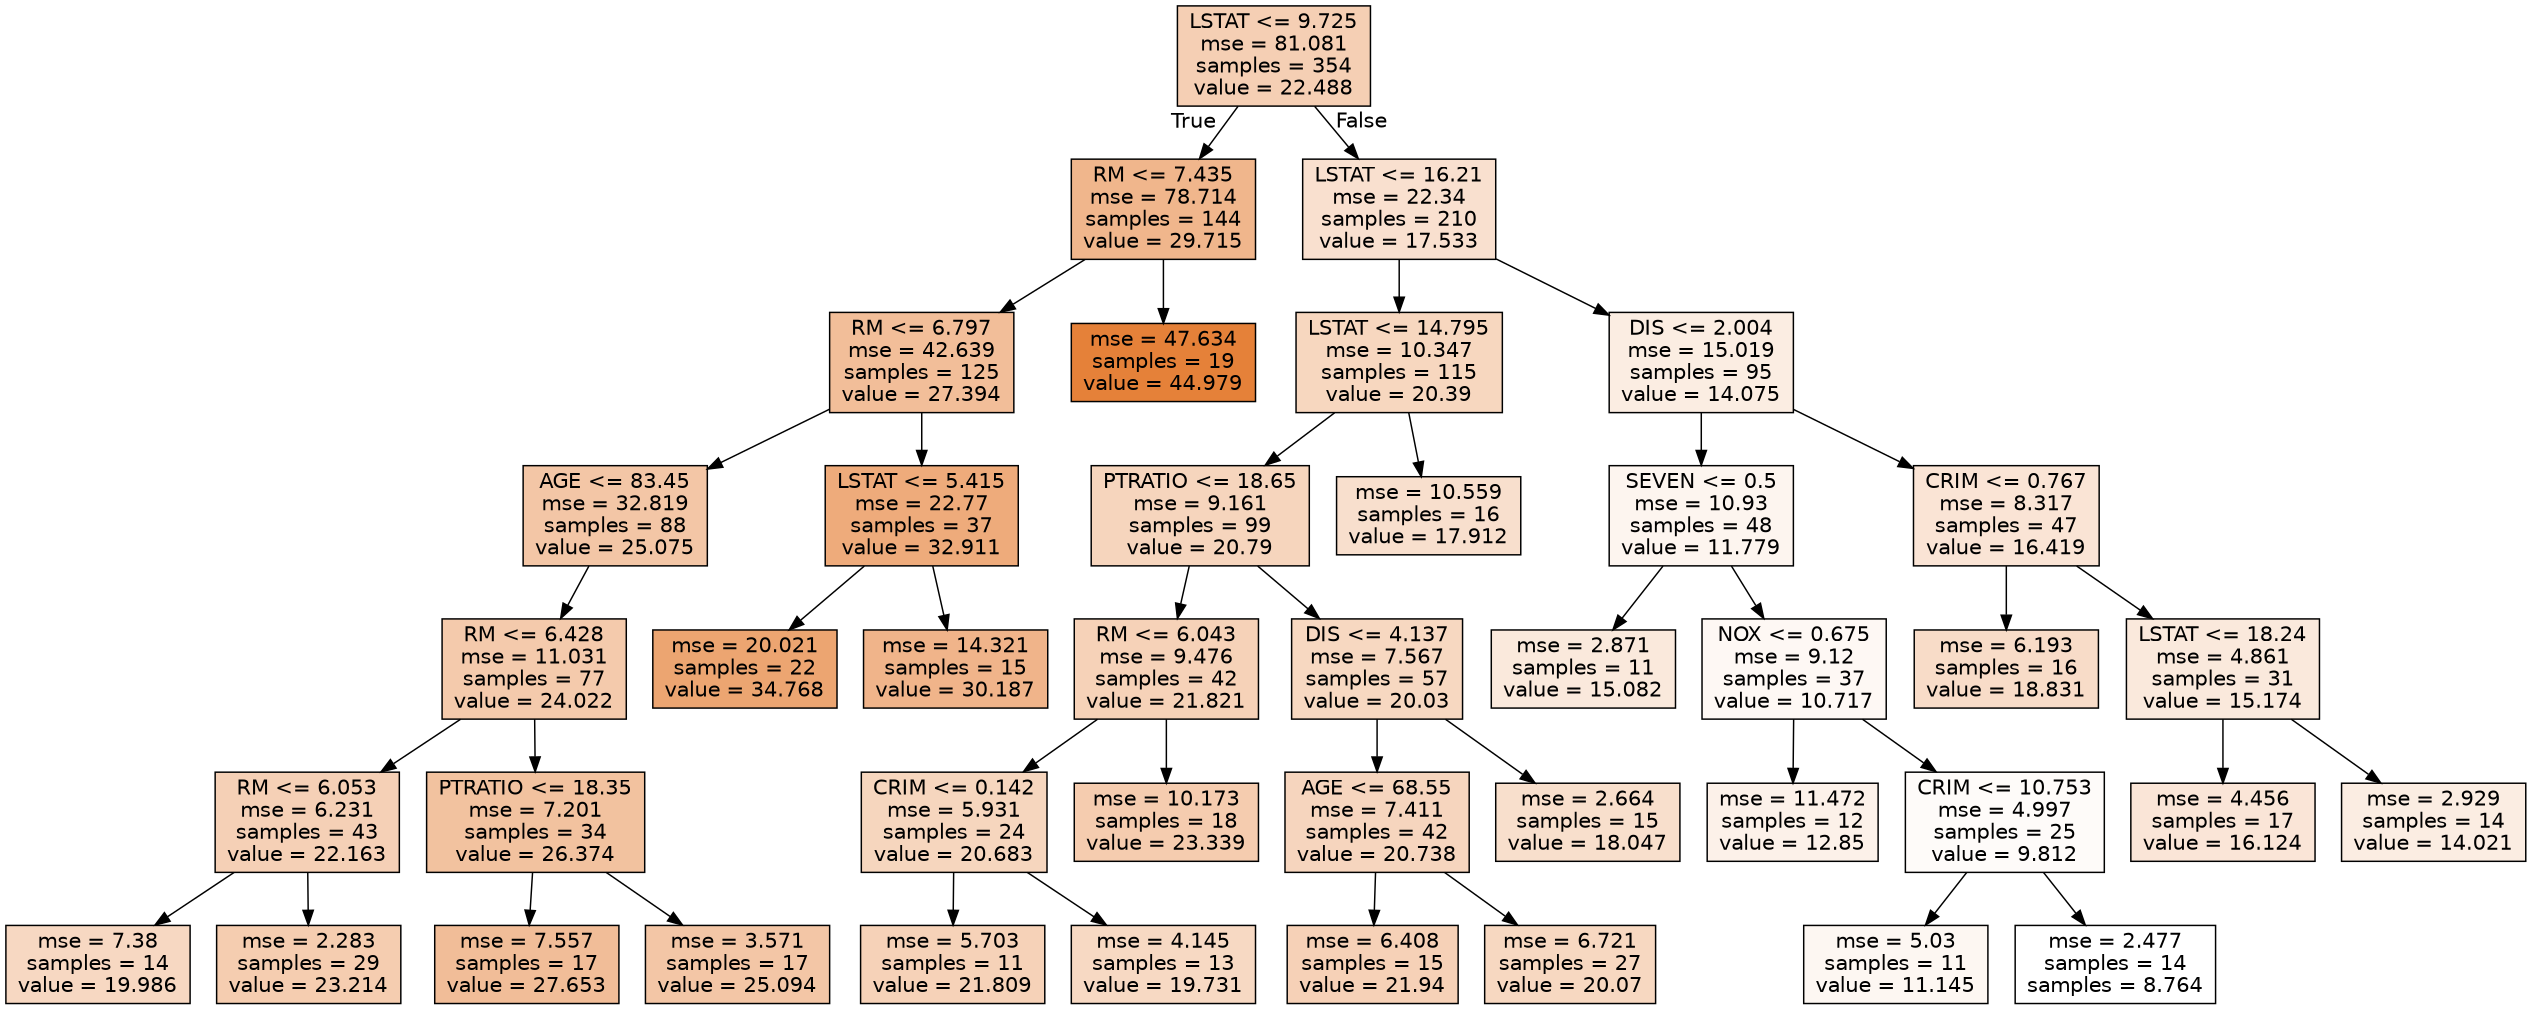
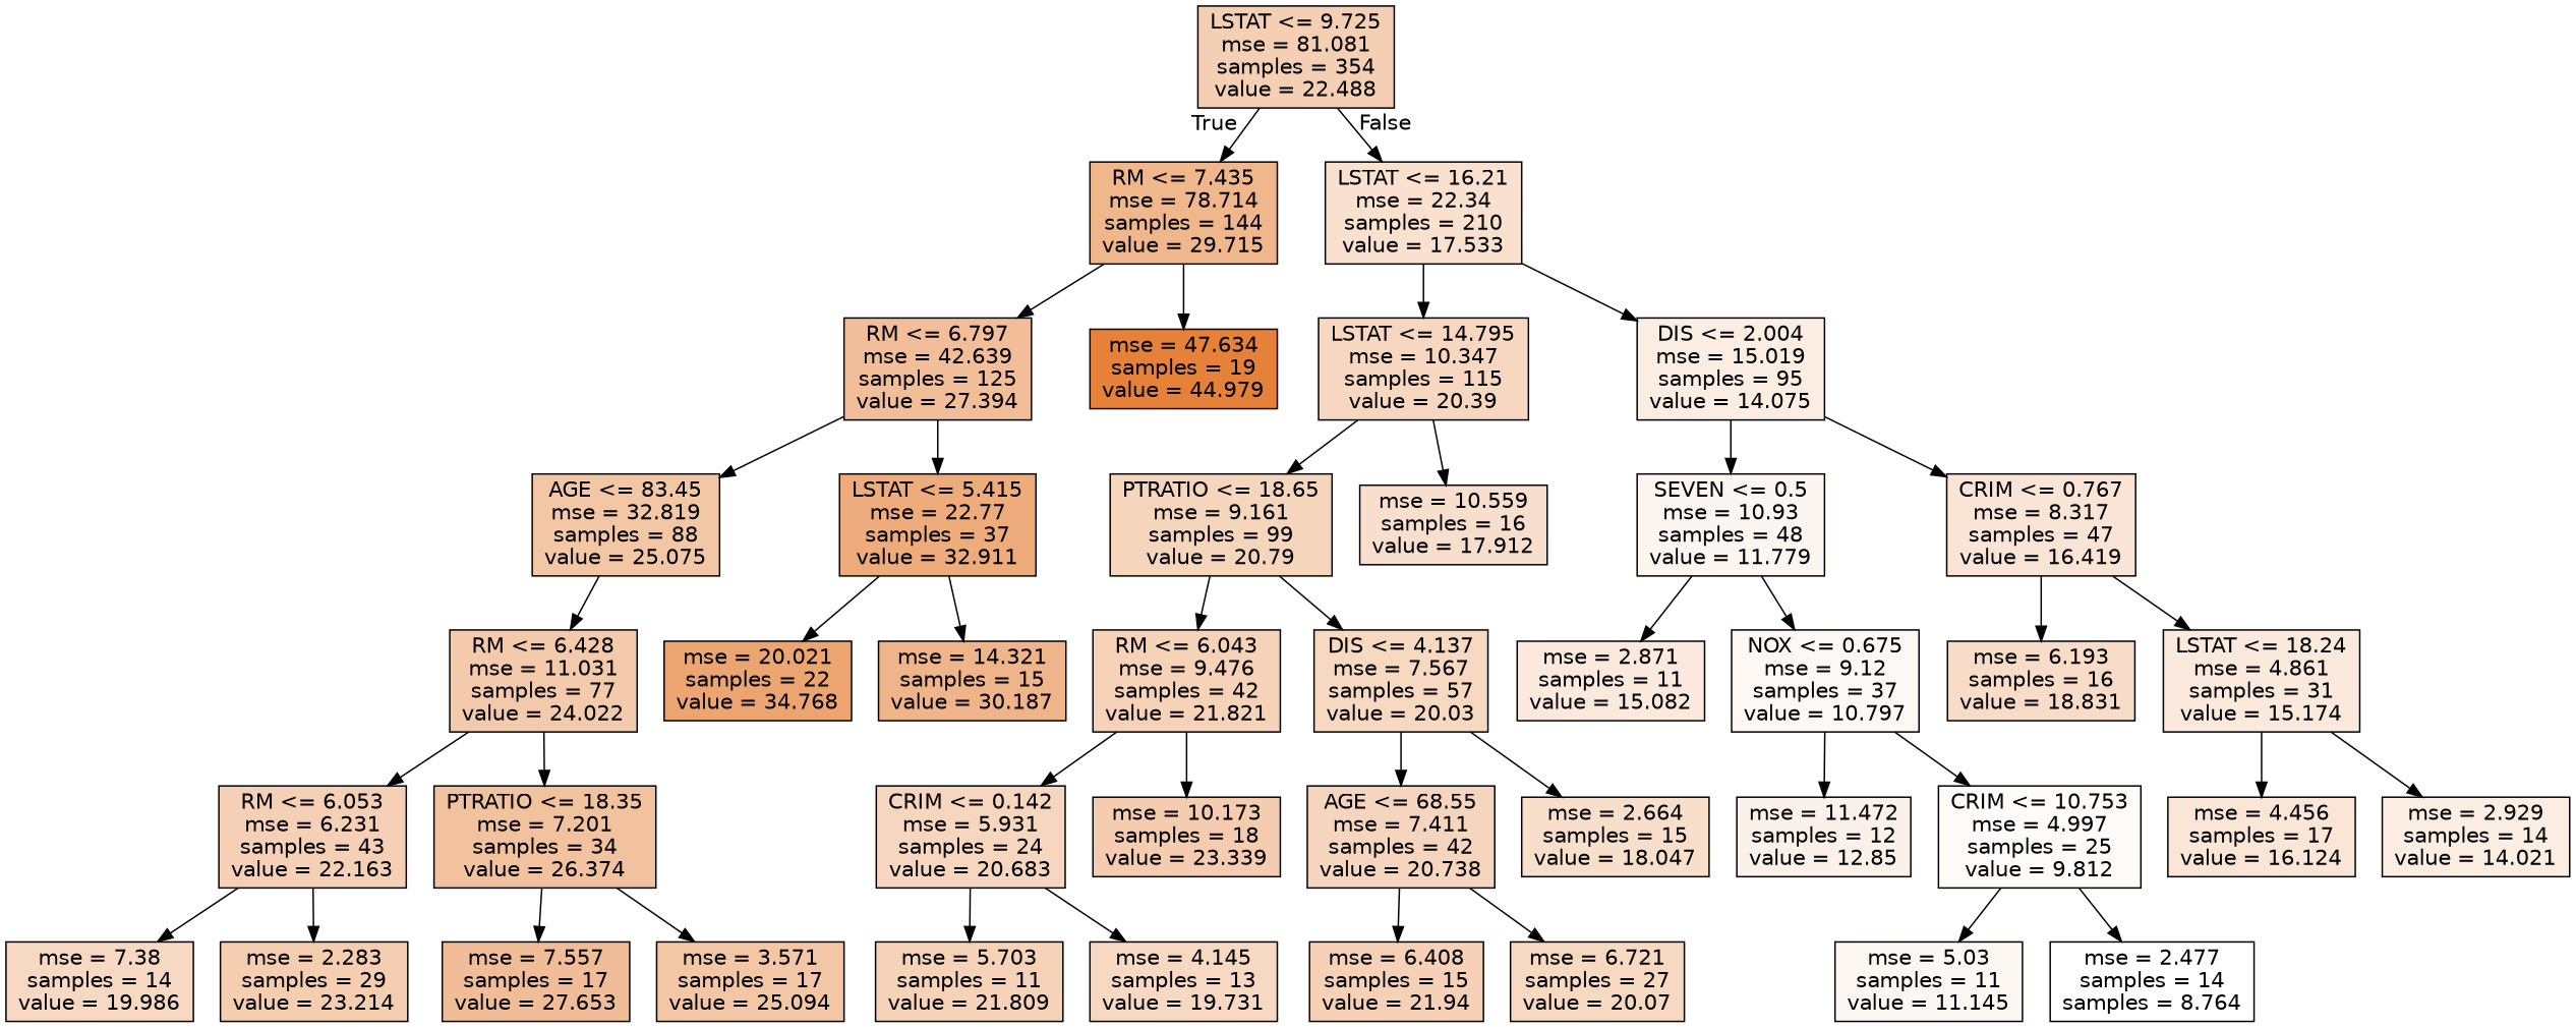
  digraph {
    fontname="DejaVu Sans"
    node [color=black fillcolor="#fbede2" fontname="DejaVu Sans" shape=box style=filled]
    edge [fontname="DejaVu Sans"]
    n1 [fillcolor="#f5cfb4" label="LSTAT <= 9.725\nmse = 81.081\nsamples = 354\nvalue = 22.488"]
    n2 [fillcolor="#f0b68c" label="RM <= 7.435\nmse = 78.714\nsamples = 144\nvalue = 29.715"]
    n3 [fillcolor="#f9e0cf" label="LSTAT <= 16.21\nmse = 22.34\nsamples = 210\nvalue = 17.533"]
    n4 [fillcolor="#f2be99" label="RM <= 6.797\nmse = 42.639\nsamples = 125\nvalue = 27.394"]
    n5 [fillcolor="#e58139" label="mse = 47.634\nsamples = 19\nvalue = 44.979"]
    n6 [fillcolor="#f7d7bf" label="LSTAT <= 14.795\nmse = 10.347\nsamples = 115\nvalue = 20.39"]
    n7 [label="DIS <= 2.004\nmse = 15.019\nsamples = 95\nvalue = 14.075"]
    n8 [fillcolor="#f3c6a6" label="AGE <= 83.45\nmse = 32.819\nsamples = 88\nvalue = 25.075"]
    n9 [fillcolor="#eeab7b" label="LSTAT <= 5.415\nmse = 22.77\nsamples = 37\nvalue = 32.911"]
    n10 [fillcolor="#f4caac" label="RM <= 6.428\nmse = 11.031\nsamples = 77\nvalue = 24.022"]
    n11 [fillcolor="#eca571" label="mse = 20.021\nsamples = 22\nvalue = 34.768"]
    n12 [fillcolor="#f0b48a" label="mse = 14.321\nsamples = 15\nvalue = 30.187"]
    n13 [fillcolor="#f5d0b6" label="RM <= 6.053\nmse = 6.231\nsamples = 43\nvalue = 22.163"]
    n14 [fillcolor="#f2c29f" label="PTRATIO <= 18.35\nmse = 7.201\nsamples = 34\nvalue = 26.374"]
    n15 [fillcolor="#f7d8c2" label="mse = 7.38\nsamples = 14\nvalue = 19.986"]
    n16 [fillcolor="#f5cdb0" label="mse = 2.283\nsamples = 29\nvalue = 23.214"]
    n17 [fillcolor="#f1bd98" label="mse = 7.557\nsamples = 17\nvalue = 27.653"]
    n18 [fillcolor="#f3c6a6" label="mse = 3.571\nsamples = 17\nvalue = 25.094"]
    n19 [fillcolor="#f6d5bd" label="PTRATIO <= 18.65\nmse = 9.161\nsamples = 99\nvalue = 20.79"]
    n20 [fillcolor="#f8dfcd" label="mse = 10.559\nsamples = 16\nvalue = 17.912"]
    n21 [fillcolor="#fdf5ef" label="SEVEN <= 0.5\nmse = 10.93\nsamples = 48\nvalue = 11.779"]
    n22 [fillcolor="#fae4d5" label="CRIM <= 0.767\nmse = 8.317\nsamples = 47\nvalue = 16.419"]
    n23 [fillcolor="#f6d2b8" label="RM <= 6.043\nmse = 9.476\nsamples = 42\nvalue = 21.821"]
    n24 [fillcolor="#f7d8c1" label="DIS <= 4.137\nmse = 7.567\nsamples = 57\nvalue = 20.03"]
    n25 [fillcolor="#f6d6be" label="CRIM <= 0.142\nmse = 5.931\nsamples = 24\nvalue = 20.683"]
    n26 [fillcolor="#f5ccaf" label="mse = 10.173\nsamples = 18\nvalue = 23.339"]
    n27 [fillcolor="#f6d5be" label="AGE <= 68.55\nmse = 7.411\nsamples = 42\nvalue = 20.738"]
    n28 [fillcolor="#f8dfcc" label="mse = 2.664\nsamples = 15\nvalue = 18.047"]
    n29 [fillcolor="#f6d2b8" label="mse = 5.703\nsamples = 11\nvalue = 21.809"]
    n30 [fillcolor="#f7d9c3" label="mse = 4.145\nsamples = 13\nvalue = 19.731"]
    n31 [fillcolor="#f6d1b7" label="mse = 6.408\nsamples = 15\nvalue = 21.94"]
    n32 [fillcolor="#f7d8c1" label="mse = 6.721\nsamples = 27\nvalue = 20.07"]
    n33 [fillcolor="#fae9dc" label="mse = 2.871\nsamples = 11\nvalue = 15.082"]
-   n34 [fillcolor="#fef8f4" label="NOX <= 0.675\nmse = 9.12\nsamples = 37\nvalue = 10.717"]
+   n34 [fillcolor="#fef8f4" label="NOX <= 0.675\nmse = 9.12\nsamples = 37\nvalue = 10.797"]
    n35 [fillcolor="#f8dcc8" label="mse = 6.193\nsamples = 16\nvalue = 18.831"]
    n36 [fillcolor="#fae9dc" label="LSTAT <= 18.24\nmse = 4.861\nsamples = 31\nvalue = 15.174"]
    n37 [fillcolor="#fcf1e9" label="mse = 11.472\nsamples = 12\nvalue = 12.85"]
    n38 [fillcolor="#fefbf9" label="CRIM <= 10.753\nmse = 4.997\nsamples = 25\nvalue = 9.812"]
    n39 [fillcolor="#fdf7f2" label="mse = 5.03\nsamples = 11\nvalue = 11.145"]
    n40 [fillcolor="#ffffff" label="mse = 2.477\nsamples = 14\nsamples = 8.764"]
    n41 [fillcolor="#fae5d7" label="mse = 4.456\nsamples = 17\nvalue = 16.124"]
    n42 [label="mse = 2.929\nsamples = 14\nvalue = 14.021"]
    n1 -> n2 [headlabel=True labelangle=45 labeldistance=2.5]
    n1 -> n3 [headlabel=False labelangle=-45 labeldistance=2.5]
    n2 -> n4
    n2 -> n5
    n3 -> n6
    n3 -> n7
    n4 -> n8
    n4 -> n9
    n6 -> n19
    n6 -> n20
    n7 -> n21
    n7 -> n22
    n8 -> n10
    n9 -> n11
    n9 -> n12
    n10 -> n13
    n10 -> n14
    n13 -> n15
    n13 -> n16
    n14 -> n17
    n14 -> n18
    n19 -> n23
    n19 -> n24
    n21 -> n33
    n21 -> n34
    n22 -> n35
    n22 -> n36
    n23 -> n25
    n23 -> n26
    n24 -> n27
    n24 -> n28
    n25 -> n29
    n25 -> n30
    n27 -> n31
    n27 -> n32
    n34 -> n37
    n34 -> n38
    n36 -> n41
    n36 -> n42
    n38 -> n39
    n38 -> n40
  }
